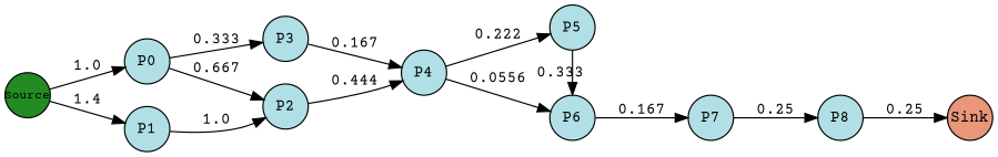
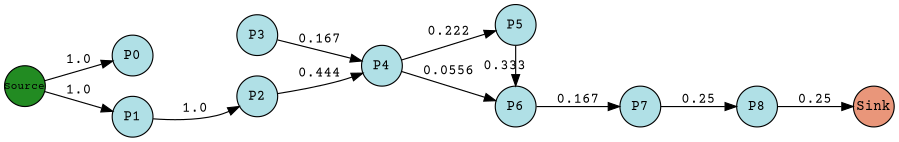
  digraph {
    fontname="Courier Prime"
    rankdir=LR
    splines=true
    node [fillcolor=powderblue fixedsize=true fontcolor=black fontname="Courier Prime" fontsize=12 margin=0 shape=circle style=filled]
    edge [fontcolor=black fontname="Courier Prime" fontsize=12 margin=0]
    n1 [fillcolor=forestgreen fontsize=10 label=Source width=0.5]
    n2 [label=P0 width=0.5]
    n3 [label=P1 width=0.5]
    n4 [label=P2 width=0.5]
    n5 [label=P3 width=0.5]
    n6 [label=P4 width=0.5]
    n7 [label=P5 width=0.5]
    n8 [label=P6 width=0.5]
    n9 [label=P7 width=0.5]
    n10 [label=P8 width=0.5]
    n11 [fillcolor=darksalmon label=Sink width=0.5]
    subgraph sub_1 {
      rank=same
      n1
    }
    subgraph sub_2 {
      rank=same
      n2
      n3
    }
    subgraph sub_3 {
      rank=same
      n4
      n5
    }
    subgraph sub_4 {
      rank=same
      n6
    }
    subgraph sub_5 {
      rank=same
      n7
      n8
    }
    subgraph sub_6 {
      rank=same
      n9
    }
    subgraph sub_7 {
      rank=same
      n10
    }
    subgraph sub_8 {
      rank=same
      n11
    }
    n1 -> n2 [label=1.0]
-   n1 -> n3 [label=1.4]
-   n2 -> n4 [label=0.667]
-   n2 -> n5 [label=0.333]
+   n1 -> n3 [label=1.0]
    n3 -> n4 [label=1.0]
    n4 -> n6 [label=0.444]
    n5 -> n6 [label=0.167]
    n6 -> n7 [label=0.222]
    n6 -> n8 [label=0.0556]
    n7 -> n8 [label=0.333]
    n8 -> n9 [label=0.167]
    n9 -> n10 [label=0.25]
    n10 -> n11 [label=0.25]
  }
